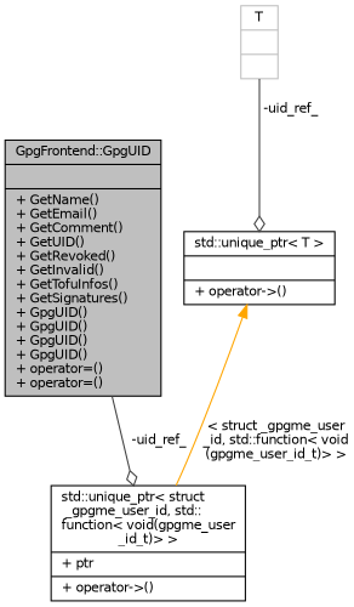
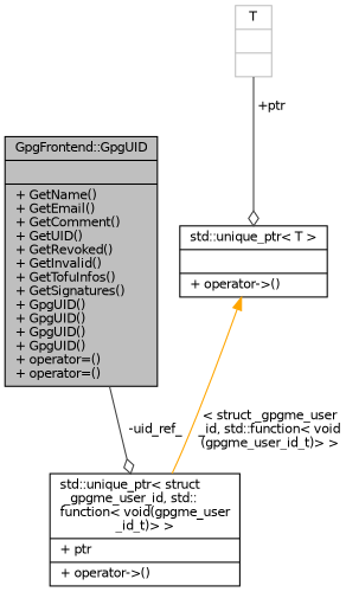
  digraph {
    node [color=black fillcolor=white fontname=Helvetica fontsize=10 shape=record style=filled]
    edge [arrowhead=odiamond color=grey25 fontname=Helvetica fontsize=10 labelfontname=Helvetica labelfontsize=10 style=solid]
    n1 [fillcolor=grey75 fontcolor=black height=0.2 label="{GpgFrontend::GpgUID\n||+ GetName()\l+ GetEmail()\l+ GetComment()\l+ GetUID()\l+ GetRevoked()\l+ GetInvalid()\l+ GetTofuInfos()\l+ GetSignatures()\l+ GpgUID()\l+ GpgUID()\l+ GpgUID()\l+ GpgUID()\l+ operator=()\l+ operator=()\l}" width=0.4]
    n2 [height=0.2 label="{std::unique_ptr\< struct\l _gpgme_user_id, std::\lfunction\< void(gpgme_user\l_id_t)\> \>\n|+ ptr\l|+ operator-\>()\l}" width=0.4]
    n3 [height=0.2 label="{std::unique_ptr\< T \>\n||+ operator-\>()\l}" width=0.4]
    n4 [color=grey75 height=0.2 label="{T\n||}" width=0.4]
    n1 -> n2 [label=" -uid_ref_"]
    n3 -> n2 [color=orange dir=back label=" \< struct _gpgme_user\l_id, std::function\< void\l(gpgme_user_id_t)\> \>" arrowhead=""]
-   n4 -> n3 [label=" -uid_ref_"]
+   n4 -> n3 [label=" +ptr"]
  }
